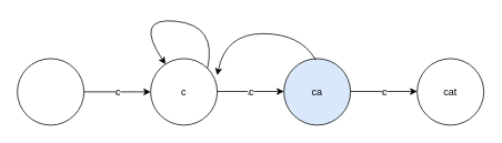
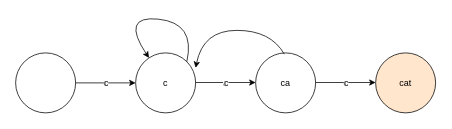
  <mxCell id="0" />
  <mxCell id="1" parent="0" />
  <mxCell id="2" value="" style="ellipse;whiteSpace=wrap;html=1;aspect=fixed;" parent="1" vertex="1"><mxGeometry y="70" width="80" height="80" as="geometry" x="20" /></mxCell>
  <mxCell id="3" value="c" style="ellipse;whiteSpace=wrap;html=1;aspect=fixed;" parent="1" vertex="1"><mxGeometry x="180" y="70" width="80" height="80" as="geometry" /></mxCell>
- <mxCell id="4" value="ca" style="ellipse;whiteSpace=wrap;html=1;aspect=fixed;fillColor=#dae8fc;" parent="1" vertex="1"><mxGeometry x="340" y="70" width="80" height="80" as="geometry" /></mxCell>
+ <mxCell id="4" value="ca" style="ellipse;whiteSpace=wrap;html=1;aspect=fixed;" parent="1" vertex="1"><mxGeometry x="340" y="70" width="80" height="80" as="geometry" /></mxCell>
  <mxCell id="5" value="c" style="endArrow=classic;html=1;exitX=1;exitY=0.5;exitDx=0;exitDy=0;entryX=0;entryY=0.5;entryDx=0;entryDy=0;" parent="1" source="2" target="3" edge="1"><mxGeometry relative="1" as="geometry"><mxPoint x="150" y="170" as="sourcePoint" /><mxPoint x="250" y="170" as="targetPoint" /></mxGeometry></mxCell>
  <mxCell id="6" value="c" style="edgeLabel;resizable=0;html=1;align=center;verticalAlign=middle;" parent="5" connectable="0" vertex="1"><mxGeometry relative="1" as="geometry" /></mxCell>
  <mxCell id="7" value="a&lt;span style=&quot;color: rgba(0 , 0 , 0 , 0) ; font-family: monospace ; font-size: 0px&quot;&gt;%3CmxGraphModel%3E%3Croot%3E%3CmxCell%20id%3D%220%22%2F%3E%3CmxCell%20id%3D%221%22%20parent%3D%220%22%2F%3E%3CmxCell%20id%3D%222%22%20value%3D%22c%22%20style%3D%22endArrow%3Dclassic%3Bhtml%3D1%3BexitX%3D1%3BexitY%3D0.5%3BexitDx%3D0%3BexitDy%3D0%3BentryX%3D0%3BentryY%3D0.5%3BentryDx%3D0%3BentryDy%3D0%3B%22%20edge%3D%221%22%20parent%3D%221%22%3E%3CmxGeometry%20relative%3D%221%22%20as%3D%22geometry%22%3E%3CmxPoint%20x%3D%2280%22%20y%3D%22120%22%20as%3D%22sourcePoint%22%2F%3E%3CmxPoint%20x%3D%22160%22%20y%3D%22120%22%20as%3D%22targetPoint%22%2F%3E%3C%2FmxGeometry%3E%3C%2FmxCell%3E%3CmxCell%20id%3D%223%22%20value%3D%22c%22%20style%3D%22edgeLabel%3Bresizable%3D0%3Bhtml%3D1%3Balign%3Dcenter%3BverticalAlign%3Dmiddle%3B%22%20connectable%3D%220%22%20vertex%3D%221%22%20parent%3D%222%22%3E%3CmxGeometry%20relative%3D%221%22%20as%3D%22geometry%22%2F%3E%3C%2FmxCell%3E%3C%2Froot%3E%3C%2FmxGraphModel%3E&lt;/span&gt;" style="endArrow=classic;html=1;exitX=1;exitY=0.5;exitDx=0;exitDy=0;entryX=0;entryY=0.5;entryDx=0;entryDy=0;" parent="1" edge="1"><mxGeometry relative="1" as="geometry"><mxPoint x="260" y="109.5" as="sourcePoint" /><mxPoint x="340" y="109.5" as="targetPoint" /></mxGeometry></mxCell>
  <mxCell id="8" value="c" style="edgeLabel;resizable=0;html=1;align=center;verticalAlign=middle;" parent="7" connectable="0" vertex="1"><mxGeometry relative="1" as="geometry" /></mxCell>
  <mxCell id="9" value="c" style="endArrow=classic;html=1;exitX=1;exitY=0.5;exitDx=0;exitDy=0;entryX=0;entryY=0.5;entryDx=0;entryDy=0;" parent="1" edge="1"><mxGeometry relative="1" as="geometry"><mxPoint x="420" y="109.5" as="sourcePoint" /><mxPoint x="500" y="109.5" as="targetPoint" /></mxGeometry></mxCell>
  <mxCell id="10" value="c" style="edgeLabel;resizable=0;html=1;align=center;verticalAlign=middle;" parent="9" connectable="0" vertex="1"><mxGeometry relative="1" as="geometry" /></mxCell>
- <mxCell id="11" value="cat" style="ellipse;whiteSpace=wrap;html=1;aspect=fixed;" parent="1" vertex="1"><mxGeometry x="500" y="70" width="80" height="80" as="geometry" /></mxCell>
+ <mxCell id="11" value="cat" style="ellipse;whiteSpace=wrap;html=1;aspect=fixed;fillColor=#ffe6cc;" parent="1" vertex="1"><mxGeometry x="500" y="70" width="80" height="80" as="geometry" /></mxCell>
  <mxCell id="12" value="" style="curved=1;endArrow=classic;html=1;exitX=1;exitY=0;exitDx=0;exitDy=0;" parent="1" source="3" target="3" edge="1"><mxGeometry width="50" height="50" relative="1" as="geometry"><mxPoint x="250" y="60" as="sourcePoint" /><mxPoint x="200" y="20" as="targetPoint" /><Array as="points"><mxPoint x="260" y="30" /><mxPoint x="160" y="20" /></Array></mxGeometry></mxCell>
  <mxCell id="13" value="" style="curved=1;endArrow=classic;html=1;exitX=1;exitY=0;exitDx=0;exitDy=0;entryX=1;entryY=0.25;entryDx=0;entryDy=0;entryPerimeter=0;" parent="1" target="3" edge="1"><mxGeometry width="50" height="50" relative="1" as="geometry"><mxPoint x="378.284" y="71.716" as="sourcePoint" /><mxPoint x="320" y="80" as="targetPoint" /><Array as="points"><mxPoint x="360" y="40" /><mxPoint x="270" y="40" /></Array></mxGeometry></mxCell>
